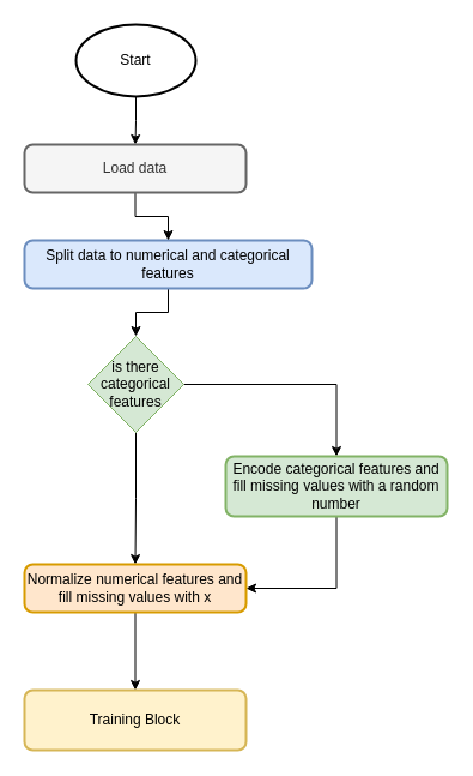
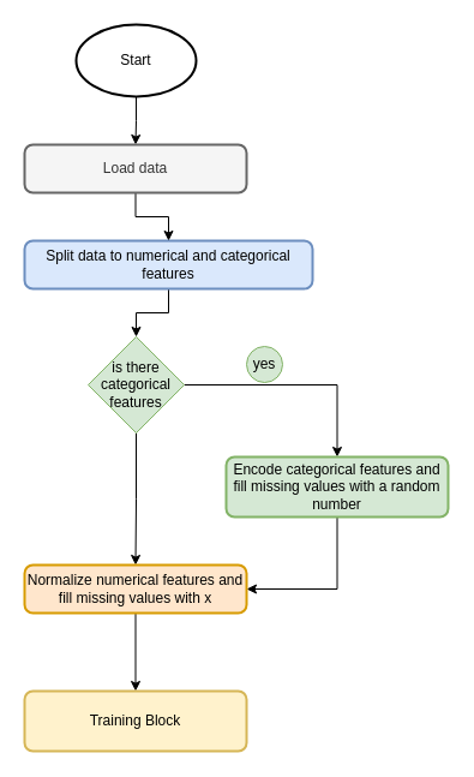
  <mxCell id="0" />
  <mxCell id="1" parent="0" />
  <mxCell id="2" value="" style="edgeStyle=orthogonalEdgeStyle;rounded=0;orthogonalLoop=1;jettySize=auto;html=1;" parent="1" source="3" target="7" edge="1"><mxGeometry relative="1" as="geometry" /></mxCell>
  <mxCell id="3" value="Start" style="strokeWidth=2;html=1;shape=mxgraph.flowchart.start_1;whiteSpace=wrap;" parent="1" vertex="1"><mxGeometry x="63" y="20" width="100" height="60" as="geometry" /></mxCell>
  <mxCell id="4" value="" style="edgeStyle=orthogonalEdgeStyle;rounded=0;orthogonalLoop=1;jettySize=auto;html=1;" parent="1" source="5" target="10" edge="1"><mxGeometry relative="1" as="geometry" /></mxCell>
  <mxCell id="5" value="Split data to numerical and categorical features" style="rounded=1;whiteSpace=wrap;html=1;absoluteArcSize=1;arcSize=14;strokeWidth=2;fillColor=#dae8fc;strokeColor=#6c8ebf;" parent="1" vertex="1"><mxGeometry x="20" y="200" width="240" height="40" as="geometry" /></mxCell>
  <mxCell id="6" value="" style="edgeStyle=orthogonalEdgeStyle;rounded=0;orthogonalLoop=1;jettySize=auto;html=1;" parent="1" source="7" target="5" edge="1"><mxGeometry relative="1" as="geometry" /></mxCell>
  <mxCell id="7" value="Load data" style="rounded=1;whiteSpace=wrap;html=1;absoluteArcSize=1;arcSize=14;strokeWidth=2;fillColor=#f5f5f5;strokeColor=#666666;fontColor=#333333;" parent="1" vertex="1"><mxGeometry x="20" y="120" width="185" height="40" as="geometry" /></mxCell>
  <mxCell id="8" style="edgeStyle=orthogonalEdgeStyle;rounded=0;orthogonalLoop=1;jettySize=auto;html=1;entryX=0.5;entryY=0;entryDx=0;entryDy=0;" parent="1" source="10" target="12" edge="1"><mxGeometry relative="1" as="geometry" /></mxCell>
  <mxCell id="9" style="edgeStyle=orthogonalEdgeStyle;rounded=0;orthogonalLoop=1;jettySize=auto;html=1;entryX=0.5;entryY=0;entryDx=0;entryDy=0;" parent="1" source="10" target="15" edge="1"><mxGeometry relative="1" as="geometry" /></mxCell>
  <mxCell id="10" value="is there categorical features" style="rhombus;whiteSpace=wrap;html=1;fillColor=#d5e8d4;strokeColor=#82b366;" parent="1" vertex="1"><mxGeometry x="73" y="280" width="80" height="80" as="geometry" /></mxCell>
  <mxCell id="11" style="edgeStyle=orthogonalEdgeStyle;rounded=0;orthogonalLoop=1;jettySize=auto;html=1;entryX=1;entryY=0.5;entryDx=0;entryDy=0;" parent="1" source="12" target="15" edge="1"><mxGeometry relative="1" as="geometry" /></mxCell>
  <mxCell id="12" value="Encode categorical features and fill missing values with a random number" style="rounded=1;whiteSpace=wrap;html=1;absoluteArcSize=1;arcSize=14;strokeWidth=2;fillColor=#d5e8d4;strokeColor=#82b366;" parent="1" vertex="1"><mxGeometry x="188" y="380" width="185" height="50" as="geometry" /></mxCell>
+ <mxCell id="13" value="yes" style="ellipse;whiteSpace=wrap;html=1;aspect=fixed;fillColor=#d5e8d4;strokeColor=#82b366;" parent="1" vertex="1"><mxGeometry x="205" y="288" width="30" height="30" as="geometry" /></mxCell>
  <mxCell id="14" value="" style="edgeStyle=orthogonalEdgeStyle;rounded=0;orthogonalLoop=1;jettySize=auto;html=1;" parent="1" source="15" target="16" edge="1"><mxGeometry relative="1" as="geometry" /></mxCell>
  <mxCell id="15" value="Normalize numerical features and fill missing values with x" style="rounded=1;whiteSpace=wrap;html=1;absoluteArcSize=1;arcSize=14;strokeWidth=2;fillColor=#ffe6cc;strokeColor=#d79b00;" parent="1" vertex="1"><mxGeometry x="20" y="470" width="185" height="40" as="geometry" /></mxCell>
  <mxCell id="16" value="Training Block" style="rounded=1;whiteSpace=wrap;html=1;absoluteArcSize=1;arcSize=14;strokeWidth=2;fillColor=#fff2cc;strokeColor=#d6b656;" parent="1" vertex="1"><mxGeometry x="20" y="575" width="185" height="50" as="geometry" /></mxCell>
